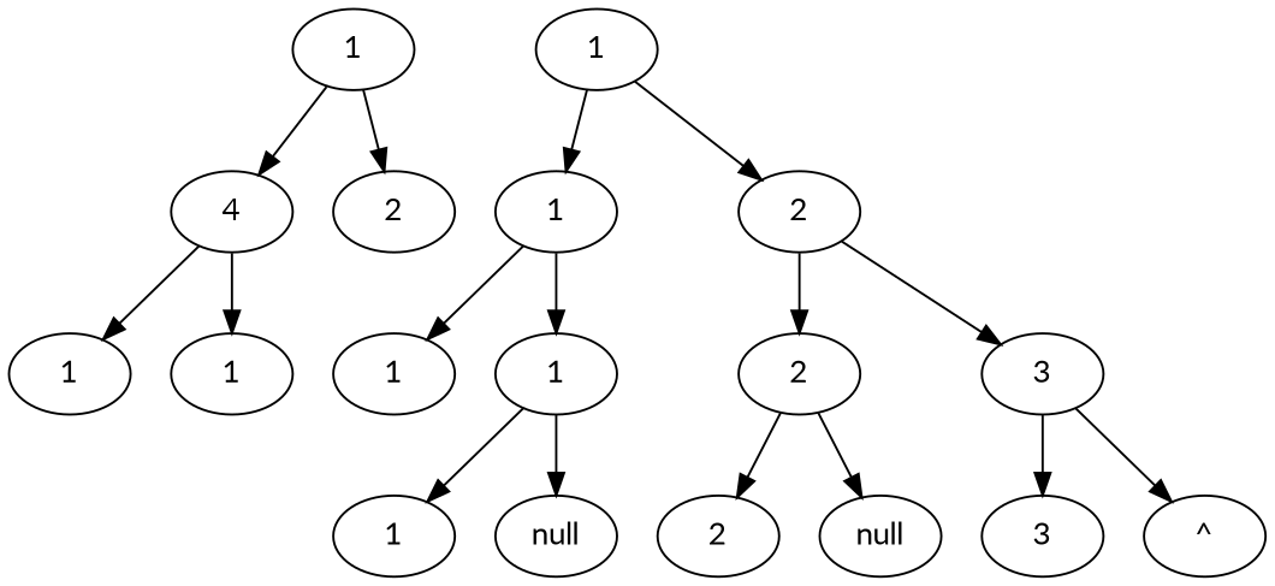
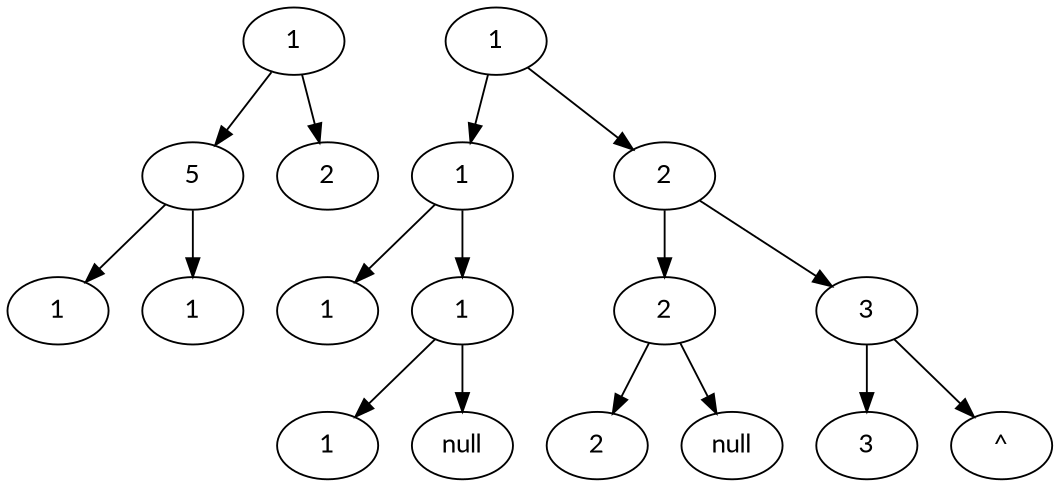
  digraph {
    fontname=Lato
    node [fontname=Lato]
    edge [fontname=Lato]
    n1 [label=1]
-   5 [label=4]
+   5
    2
    n4 [label=1]
    n5 [label=1]
    n6 [label=1]
    n7 [label=1]
    n8 [label=2]
    n9 [label=1]
    n10 [label=1]
    n11 [label=1]
    n12 [label=null]
    n13 [label=2]
    n14 [label=3]
    n15 [label=2]
    n16 [label=null]
    n17 [label=3]
    "^"
    n1 -> 5
    n1 -> 2
    5 -> n4
    5 -> n5
    n6 -> n7
    n6 -> n8
    n7 -> n9
    n7 -> n10
    n8 -> n13
    n8 -> n14
    n10 -> n11
    n10 -> n12
    n13 -> n15
    n13 -> n16
    n14 -> n17
    n14 -> "^"
  }
